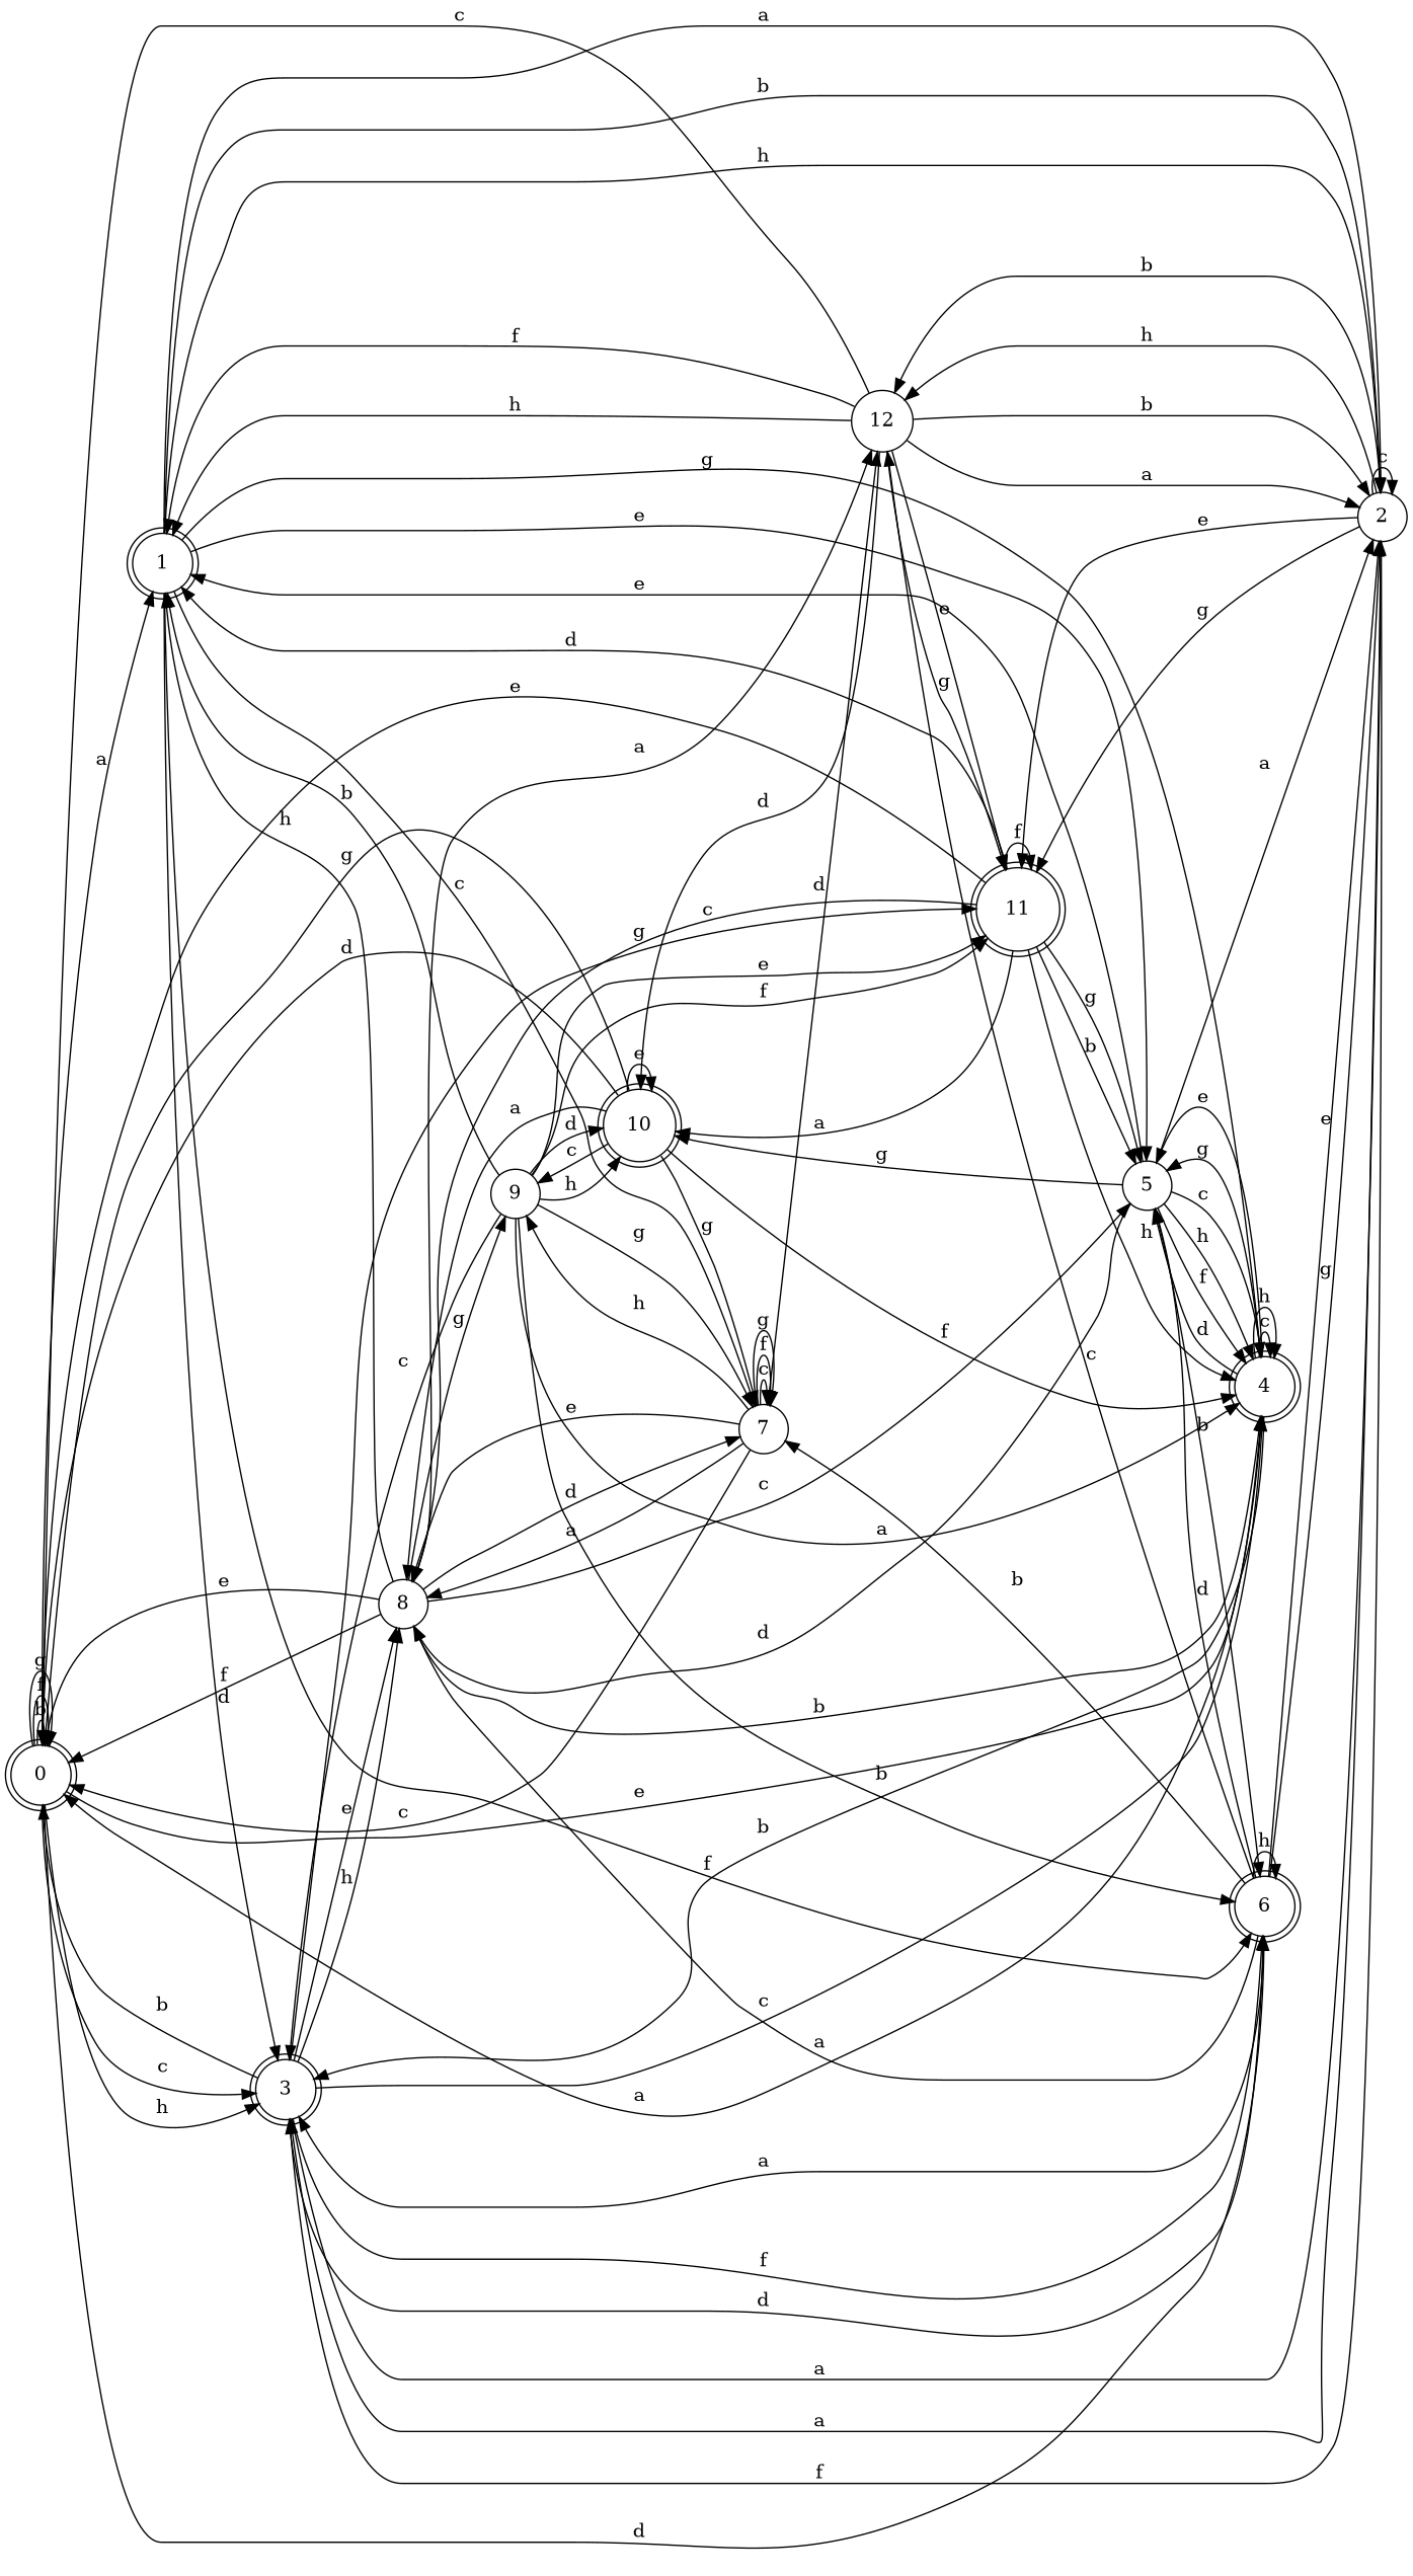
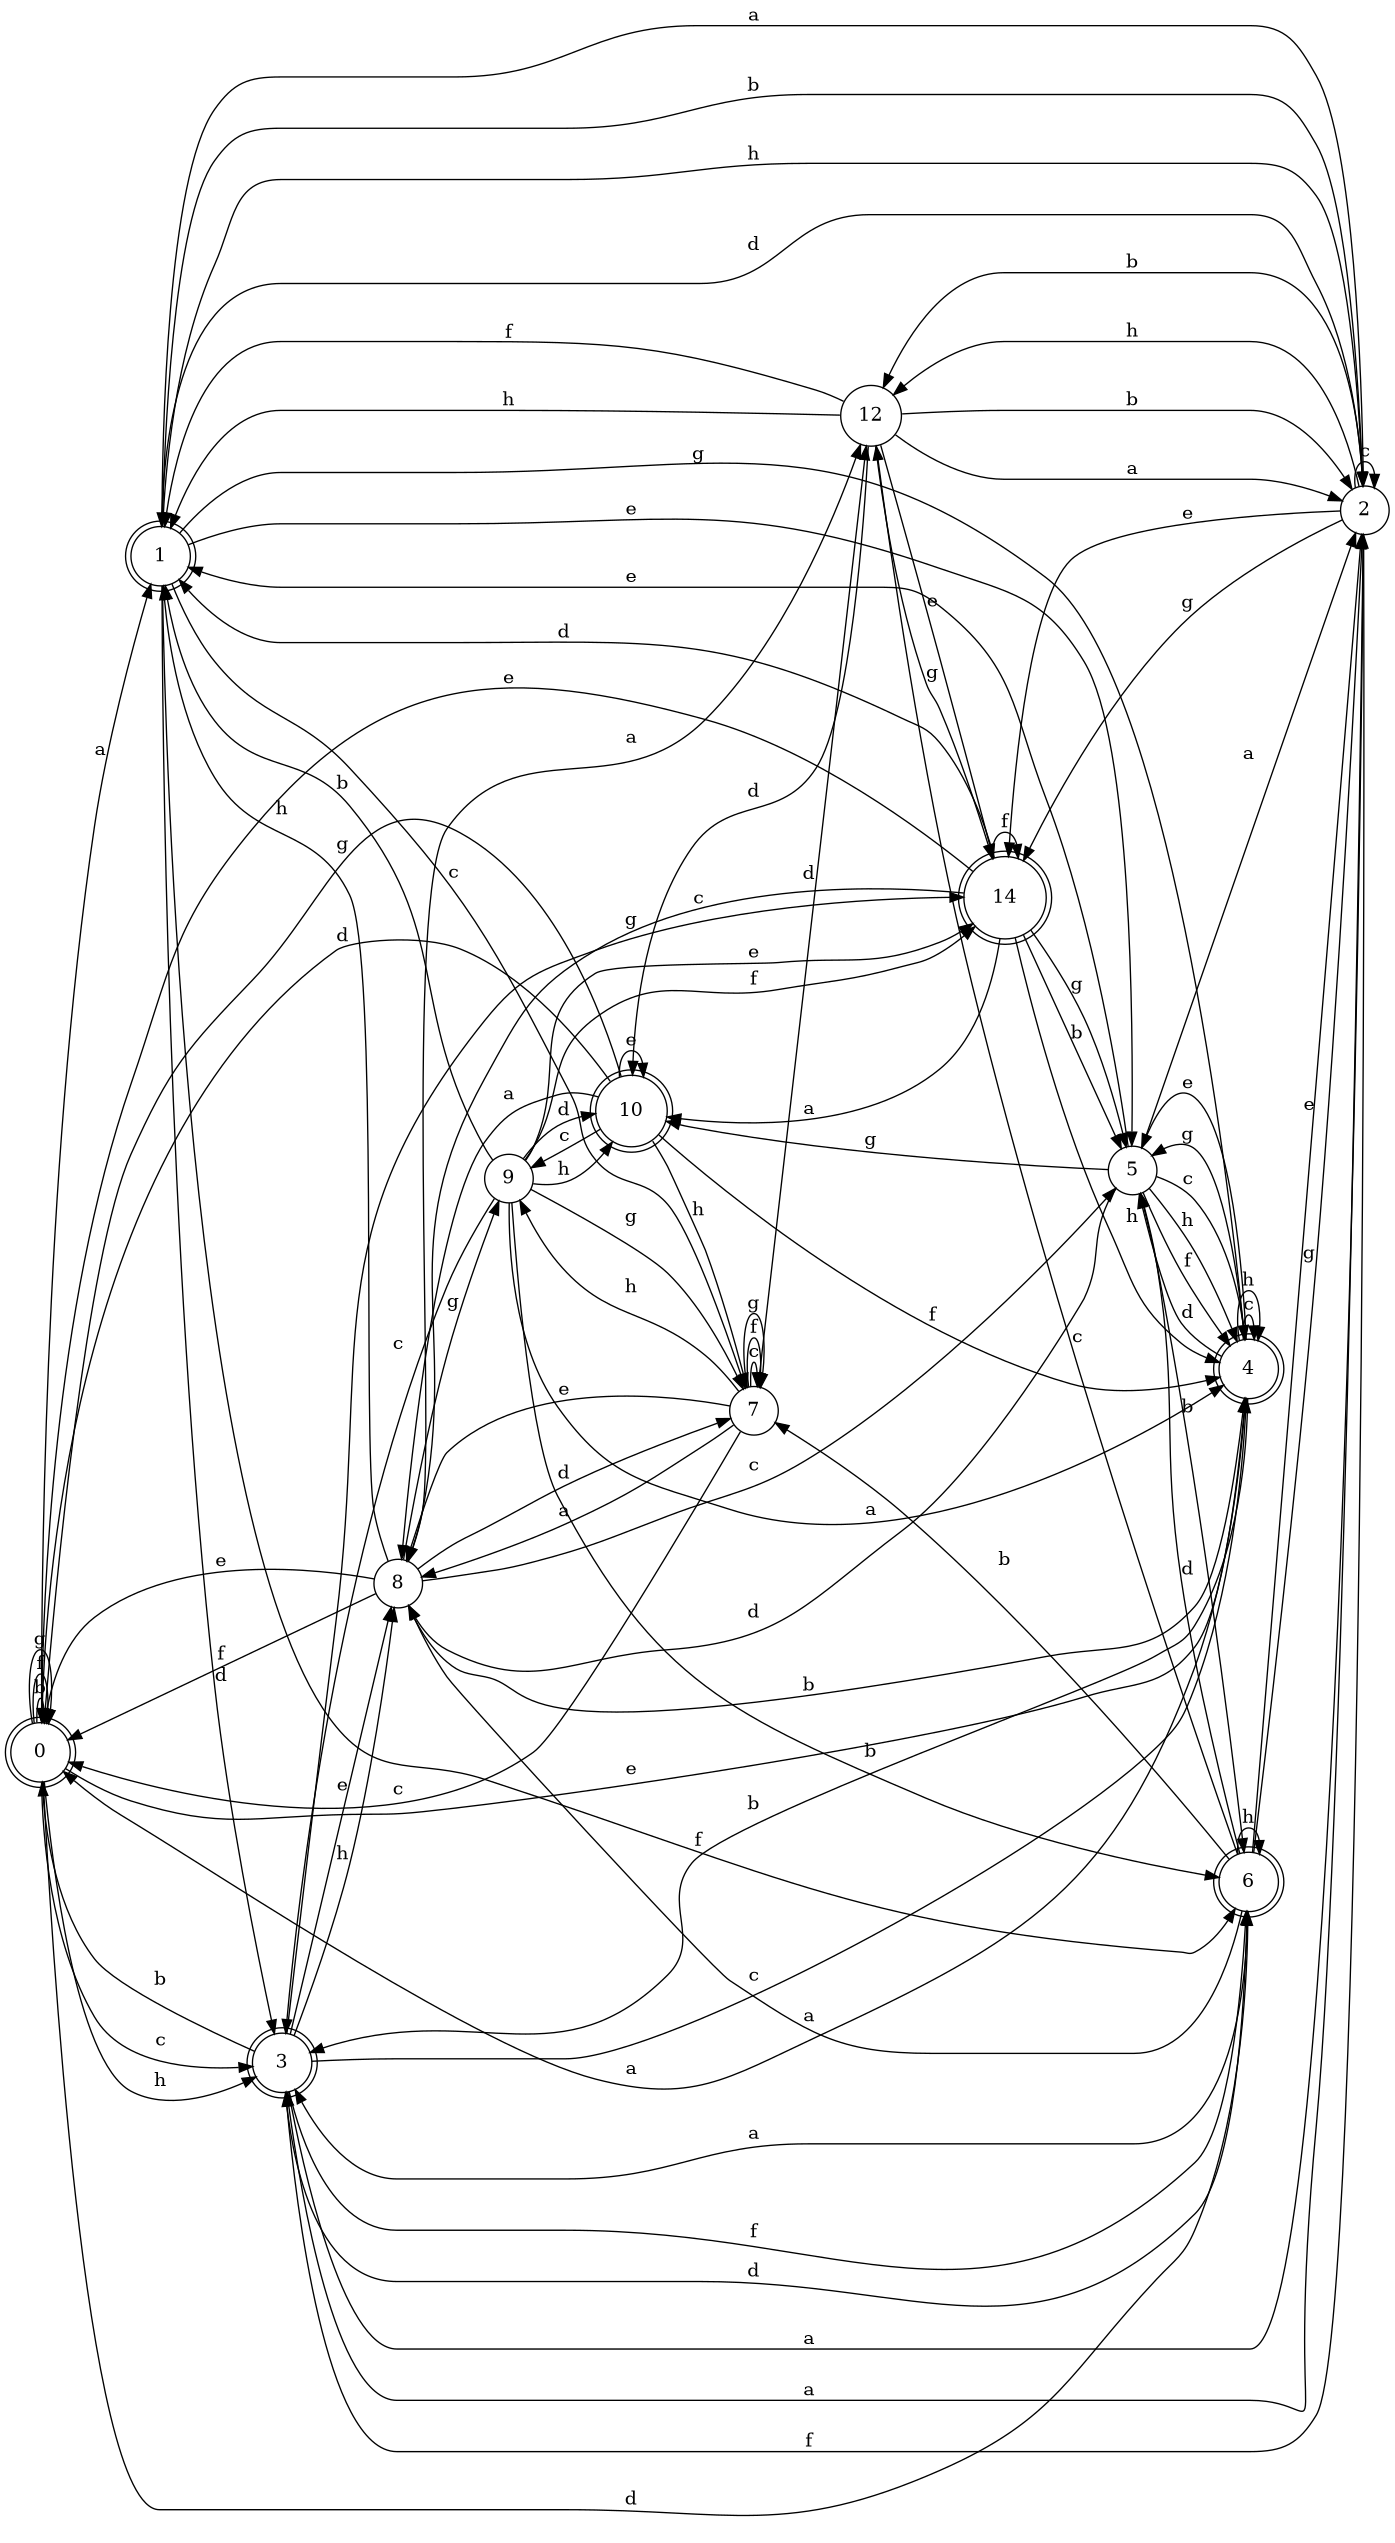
  digraph {
    rankdir=LR
    node [color=black fillcolor=white shape=doublecircle style="rounded,filled"]
    n1 [label=0]
    n2 [label=1]
    n3 [label=3]
    n4 [label=4]
    n5 [label=6]
    n6 [label=2 shape=circle style=filled]
    n7 [label=5 shape=circle style=filled]
    n8 [label=7 shape=circle style=filled]
-   n9 [label=11]
+   n9 [label=14]
    n10 [label=8 shape=circle style=filled]
    n11 [label=12 shape=circle style=filled]
    n12 [label=10]
    n13 [label=9 shape=circle style=filled]
    n1 -> n1 [label=b]
    n1 -> n1 [label=f]
    n1 -> n1 [label=g]
    n1 -> n2 [label=a]
    n1 -> n3 [label=c]
    n1 -> n3 [label=h]
    n1 -> n4 [label=e]
    n1 -> n5 [label=d]
    n2 -> n3 [label=d]
    n2 -> n4 [label=g]
    n2 -> n5 [label=f]
    n2 -> n6 [label=a]
    n2 -> n6 [label=b]
    n2 -> n6 [label=h]
    n2 -> n7 [label=e]
    n2 -> n8 [label=c]
    n3 -> n1 [label=b]
    n3 -> n4 [label=c]
    n3 -> n5 [label=d]
    n3 -> n5 [label=f]
    n3 -> n6 [label=a]
    n3 -> n9 [label=g]
    n3 -> n10 [label=e]
    n3 -> n10 [label=h]
    n4 -> n1 [label=a]
    n4 -> n3 [label=b]
    n4 -> n4 [label=c]
    n4 -> n4 [label=h]
    n4 -> n7 [label=d]
    n4 -> n7 [label=e]
    n4 -> n7 [label=g]
    n5 -> n3 [label=a]
    n5 -> n5 [label=h]
    n5 -> n6 [label=e]
    n5 -> n6 [label=g]
    n5 -> n7 [label=d]
    n5 -> n8 [label=b]
    n5 -> n10 [label=a]
    n5 -> n11 [label=c]
+   n6 -> n2 [label=d]
    n6 -> n3 [label=a]
    n6 -> n3 [label=f]
    n6 -> n6 [label=c]
    n6 -> n9 [label=e]
    n6 -> n9 [label=g]
    n6 -> n11 [label=b]
    n6 -> n11 [label=h]
    n7 -> n2 [label=e]
    n7 -> n4 [label=c]
    n7 -> n4 [label=f]
    n7 -> n4 [label=h]
    n7 -> n5 [label=b]
    n7 -> n6 [label=a]
    n7 -> n10 [label=d]
    n7 -> n12 [label=g]
    n8 -> n1 [label=c]
    n8 -> n8 [label=c]
    n8 -> n8 [label=f]
    n8 -> n8 [label=g]
    n8 -> n10 [label=a]
    n8 -> n10 [label=e]
    n8 -> n11 [label=d]
    n8 -> n13 [label=h]
    n9 -> n1 [label=e]
    n9 -> n2 [label=d]
    n9 -> n4 [label=h]
    n9 -> n7 [label=b]
    n9 -> n7 [label=g]
    n9 -> n9 [label=f]
    n9 -> n10 [label=c]
    n9 -> n12 [label=a]
    n10 -> n1 [label=e]
    n10 -> n1 [label=f]
    n10 -> n2 [label=h]
    n10 -> n4 [label=b]
    n10 -> n7 [label=c]
    n10 -> n8 [label=d]
    n10 -> n11 [label=a]
    n10 -> n13 [label=g]
-   n11 -> n1 [label=c]
    n11 -> n2 [label=f]
    n11 -> n2 [label=h]
    n11 -> n6 [label=a]
    n11 -> n6 [label=b]
    n11 -> n9 [label=e]
    n11 -> n9 [label=g]
    n11 -> n12 [label=d]
    n12 -> n1 [label=d]
    n12 -> n1 [label=g]
    n12 -> n4 [label=f]
-   n12 -> n8 [label=g]
+   n12 -> n8 [label=h]
    n12 -> n10 [label=a]
    n12 -> n12 [label=e]
    n12 -> n13 [label=c]
    n13 -> n2 [label=b]
    n13 -> n3 [label=c]
    n13 -> n4 [label=a]
    n13 -> n5 [label=b]
    n13 -> n8 [label=g]
    n13 -> n9 [label=e]
    n13 -> n9 [label=f]
    n13 -> n12 [label=d]
    n13 -> n12 [label=h]
  }
